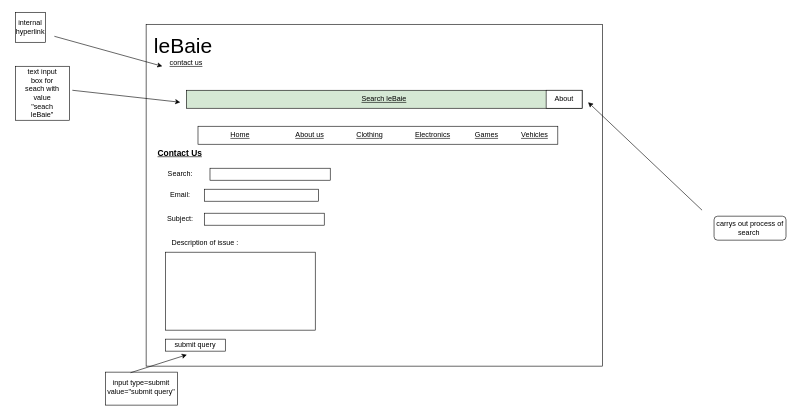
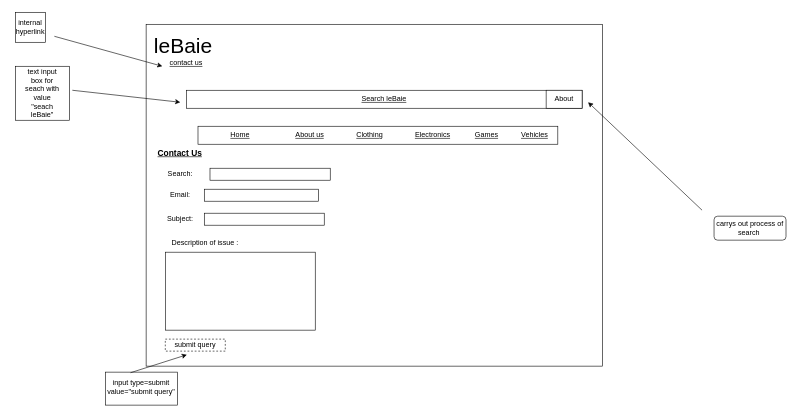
  <mxCell id="0" />
  <mxCell id="1" parent="0" />
  <mxCell id="2" value="" style="rounded=0;whiteSpace=wrap;html=1;fillColor=none;fontStyle=4" parent="1" vertex="1"><mxGeometry x="243" y="40" width="761" height="570" as="geometry" /></mxCell>
  <mxCell id="3" value="&lt;font style=&quot;font-size: 35px;&quot;&gt;leBaie&lt;/font&gt;" style="text;html=1;strokeColor=none;fillColor=none;align=center;verticalAlign=middle;whiteSpace=wrap;rounded=0;" parent="1" vertex="1"><mxGeometry x="275" y="60" width="60" height="30" as="geometry" /></mxCell>
  <mxCell id="4" value="" style="rounded=0;whiteSpace=wrap;html=1;fillColor=none;" parent="1" vertex="1"><mxGeometry x="329.5" y="210" width="600" height="30" as="geometry" /></mxCell>
  <mxCell id="5" value="" style="rounded=0;whiteSpace=wrap;html=1;" parent="1" vertex="1"><mxGeometry x="349.5" y="280" width="200.5" height="20" as="geometry" /></mxCell>
  <mxCell id="6" value="Search:" style="text;html=1;strokeColor=none;fillColor=none;align=center;verticalAlign=middle;whiteSpace=wrap;rounded=0;" parent="1" vertex="1"><mxGeometry x="269.5" y="275" width="60" height="30" as="geometry" /></mxCell>
  <mxCell id="7" value="Email:" style="text;html=1;strokeColor=none;fillColor=none;align=center;verticalAlign=middle;whiteSpace=wrap;rounded=0;" parent="1" vertex="1"><mxGeometry x="249.5" y="310" width="100" height="30" as="geometry" /></mxCell>
  <mxCell id="8" value="" style="rounded=0;whiteSpace=wrap;html=1;" parent="1" vertex="1"><mxGeometry x="340" y="315" width="190.5" height="20" as="geometry" /></mxCell>
  <mxCell id="9" value="Description of issue :" style="text;html=1;strokeColor=none;fillColor=none;align=center;verticalAlign=middle;whiteSpace=wrap;rounded=0;" parent="1" vertex="1"><mxGeometry x="275" y="390" width="132.5" height="30" as="geometry" /></mxCell>
  <mxCell id="10" value="" style="rounded=0;whiteSpace=wrap;html=1;" parent="1" vertex="1"><mxGeometry x="275" y="420" width="250" height="130" as="geometry" /></mxCell>
- <mxCell id="11" value="submit query" style="rounded=0;whiteSpace=wrap;html=1;" parent="1" vertex="1"><mxGeometry x="275" y="565" width="100" height="20" as="geometry" /></mxCell>
+ <mxCell id="11" value="submit query" style="rounded=0;whiteSpace=wrap;html=1;dashed=1;" parent="1" vertex="1"><mxGeometry x="275" y="565" width="100" height="20" as="geometry" /></mxCell>
  <mxCell id="12" value="" style="endArrow=classic;html=1;rounded=0;entryX=0.36;entryY=1.3;entryDx=0;entryDy=0;entryPerimeter=0;exitX=0.35;exitY=0.018;exitDx=0;exitDy=0;exitPerimeter=0;" parent="1" target="11" edge="1" source="14"><mxGeometry width="50" height="50" relative="1" as="geometry"><mxPoint x="230" y="705" as="sourcePoint" /><mxPoint x="280" y="655" as="targetPoint" /></mxGeometry></mxCell>
  <mxCell id="13" value="input type=submit value=&quot;submit query&quot;" style="text;html=1;strokeColor=none;fillColor=none;align=center;verticalAlign=middle;whiteSpace=wrap;rounded=0;" parent="1" vertex="1"><mxGeometry x="170" y="630" width="130" height="30" as="geometry" /></mxCell>
  <mxCell id="14" value="" style="rounded=0;whiteSpace=wrap;html=1;fillColor=none;" parent="1" vertex="1"><mxGeometry x="175" y="620" width="120" height="55" as="geometry" /></mxCell>
  <mxCell id="15" value="&lt;span&gt;Home &lt;/span&gt;" style="text;html=1;strokeColor=none;fillColor=none;align=center;verticalAlign=middle;whiteSpace=wrap;rounded=0;fontStyle=4" parent="1" vertex="1"><mxGeometry x="369.5" y="210" width="60" height="30" as="geometry" /></mxCell>
  <mxCell id="16" value="Electronics " style="text;html=1;strokeColor=none;fillColor=none;align=center;verticalAlign=middle;whiteSpace=wrap;rounded=0;fontStyle=4" parent="1" vertex="1"><mxGeometry x="690.5" y="210" width="60" height="30" as="geometry" /></mxCell>
  <mxCell id="17" value="Clothing" style="text;html=1;strokeColor=none;fillColor=none;align=center;verticalAlign=middle;whiteSpace=wrap;rounded=0;fontStyle=4" parent="1" vertex="1"><mxGeometry x="585.5" y="210" width="60" height="30" as="geometry" /></mxCell>
  <mxCell id="18" value="Vehicles" style="text;html=1;strokeColor=none;fillColor=none;align=center;verticalAlign=middle;whiteSpace=wrap;rounded=0;fontStyle=4" parent="1" vertex="1"><mxGeometry x="860.5" y="210" width="60" height="30" as="geometry" /></mxCell>
  <mxCell id="19" value="About us" style="text;html=1;strokeColor=none;fillColor=none;align=center;verticalAlign=middle;whiteSpace=wrap;rounded=0;fontStyle=4" parent="1" vertex="1"><mxGeometry x="485.5" y="210" width="60" height="30" as="geometry" /></mxCell>
  <mxCell id="20" value="Games" style="text;html=1;strokeColor=none;fillColor=none;align=center;verticalAlign=middle;whiteSpace=wrap;rounded=0;fontStyle=4" parent="1" vertex="1"><mxGeometry x="780.5" y="210" width="60" height="30" as="geometry" /></mxCell>
  <mxCell id="21" value="&lt;u&gt;&lt;font style=&quot;font-size: 14px;&quot;&gt;&lt;b&gt;Contact Us&lt;/b&gt;&lt;/font&gt;&lt;/u&gt;" style="text;html=1;strokeColor=none;fillColor=none;align=center;verticalAlign=middle;whiteSpace=wrap;rounded=0;" parent="1" vertex="1"><mxGeometry x="232" y="240" width="135" height="30" as="geometry" /></mxCell>
  <mxCell id="22" value="Subject:" style="text;html=1;strokeColor=none;fillColor=none;align=center;verticalAlign=middle;whiteSpace=wrap;rounded=0;" vertex="1" parent="1"><mxGeometry x="270" y="350" width="60" height="30" as="geometry" /></mxCell>
  <mxCell id="23" value="" style="rounded=0;whiteSpace=wrap;html=1;" vertex="1" parent="1"><mxGeometry x="340" y="355" width="200" height="20" as="geometry" /></mxCell>
  <mxCell id="24" value="" style="whiteSpace=wrap;html=1;aspect=fixed;fillColor=none;" vertex="1" parent="1"><mxGeometry x="25" y="20" width="50" height="50" as="geometry" /></mxCell>
  <mxCell id="25" value="&lt;span&gt;contact us&lt;br&gt;&lt;/span&gt;" style="text;html=1;strokeColor=none;fillColor=none;align=center;verticalAlign=middle;whiteSpace=wrap;rounded=0;fontStyle=4" vertex="1" parent="1"><mxGeometry x="280" y="90" width="60" height="30" as="geometry" /></mxCell>
  <mxCell id="26" value="internal hyperlink " style="text;html=1;fillColor=none;align=center;verticalAlign=middle;whiteSpace=wrap;rounded=0;" vertex="1" parent="1"><mxGeometry x="20" y="30" width="60" height="30" as="geometry" /></mxCell>
  <mxCell id="27" value="" style="endArrow=classic;html=1;rounded=0;" edge="1" parent="1"><mxGeometry width="50" height="50" relative="1" as="geometry"><mxPoint x="90" y="60" as="sourcePoint" /><mxPoint x="270" y="110" as="targetPoint" /></mxGeometry></mxCell>
  <mxCell id="28" value="" style="whiteSpace=wrap;html=1;aspect=fixed;fillColor=none;" vertex="1" parent="1"><mxGeometry x="25" y="110" width="90" height="90" as="geometry" /></mxCell>
- <mxCell id="29" value="Search leBaie" style="rounded=0;whiteSpace=wrap;html=1;fontStyle=4;fillColor=#d5e8d4;" vertex="1" parent="1"><mxGeometry x="310" y="150" width="660" height="30" as="geometry" /></mxCell>
+ <mxCell id="29" value="Search leBaie" style="rounded=0;whiteSpace=wrap;html=1;fontStyle=4" vertex="1" parent="1"><mxGeometry x="310" y="150" width="660" height="30" as="geometry" /></mxCell>
  <mxCell id="30" value="" style="endArrow=classic;html=1;rounded=0;" edge="1" parent="1"><mxGeometry width="50" height="50" relative="1" as="geometry"><mxPoint x="120" y="150" as="sourcePoint" /><mxPoint x="300" y="170" as="targetPoint" /></mxGeometry></mxCell>
  <mxCell id="31" value="text input box for seach with value &quot;seach leBaie&quot; " style="text;html=1;strokeColor=none;fillColor=none;align=center;verticalAlign=middle;whiteSpace=wrap;rounded=0;" vertex="1" parent="1"><mxGeometry x="40" y="140" width="60" height="30" as="geometry" /></mxCell>
  <mxCell id="32" value="About" style="rounded=0;whiteSpace=wrap;html=1;" vertex="1" parent="1"><mxGeometry x="910" y="150" width="60" height="30" as="geometry" /></mxCell>
  <mxCell id="33" value="" style="endArrow=classic;html=1;rounded=0;" edge="1" parent="1"><mxGeometry width="50" height="50" relative="1" as="geometry"><mxPoint x="1170" y="350" as="sourcePoint" /><mxPoint x="980" y="170" as="targetPoint" /></mxGeometry></mxCell>
  <mxCell id="34" value="carrys out process of search&amp;nbsp;" style="whiteSpace=wrap;html=1;fillColor=none;rounded=1;" vertex="1" parent="1"><mxGeometry x="1190" y="360" width="120" height="40" as="geometry" /></mxCell>
